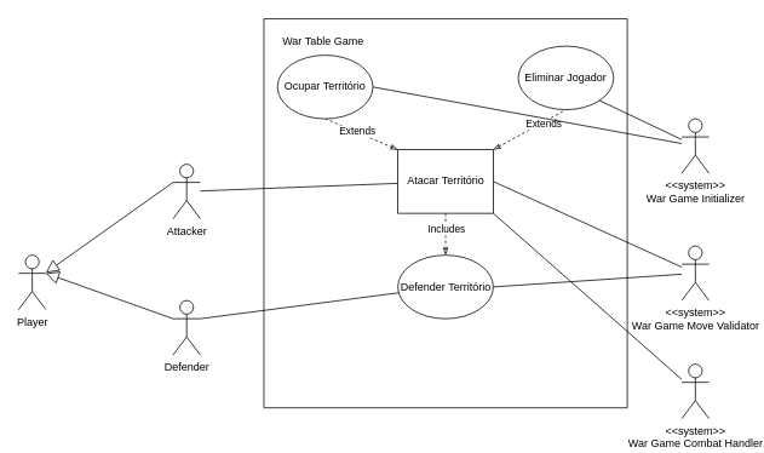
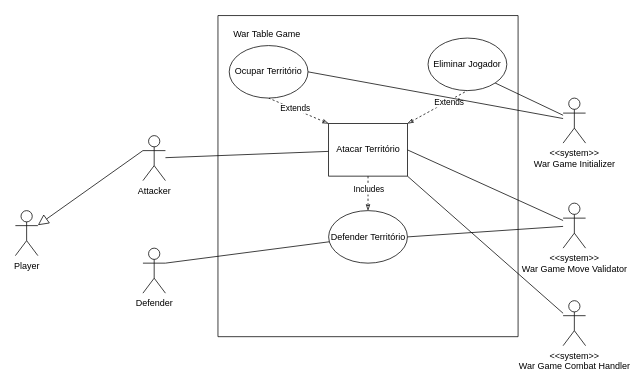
  <mxCell id="0" />
  <mxCell id="1" parent="0" />
  <mxCell id="2" value="" style="rounded=0;orthogonalLoop=1;jettySize=auto;html=1;exitX=0;exitY=0.333;exitDx=0;exitDy=0;exitPerimeter=0;endArrow=block;endFill=0;endSize=12;" parent="1" source="4" target="8" edge="1"><mxGeometry relative="1" as="geometry" /></mxCell>
  <mxCell id="3" style="rounded=0;orthogonalLoop=1;jettySize=auto;html=1;endArrow=none;endFill=0;" parent="1" source="4" target="16" edge="1"><mxGeometry relative="1" as="geometry" /></mxCell>
  <mxCell id="4" value="Attacker" style="shape=umlActor;verticalLabelPosition=bottom;verticalAlign=top;html=1;outlineConnect=0;" parent="1" vertex="1"><mxGeometry x="190" y="180" width="30" height="60" as="geometry" /></mxCell>
  <mxCell id="5" style="rounded=0;orthogonalLoop=1;jettySize=auto;html=1;entryX=1;entryY=0.5;entryDx=0;entryDy=0;endArrow=none;endFill=0;" parent="1" source="7" target="16" edge="1"><mxGeometry relative="1" as="geometry" /></mxCell>
  <mxCell id="6" style="rounded=0;orthogonalLoop=1;jettySize=auto;html=1;entryX=1;entryY=0.5;entryDx=0;entryDy=0;endArrow=none;endFill=0;" parent="1" source="7" target="20" edge="1"><mxGeometry relative="1" as="geometry" /></mxCell>
  <mxCell id="7" value="&lt;div&gt;&amp;lt;&amp;lt;system&amp;gt;&amp;gt;&lt;br&gt;&lt;/div&gt;&lt;div&gt;War Game Move Validator&lt;/div&gt;" style="shape=umlActor;verticalLabelPosition=bottom;verticalAlign=top;html=1;outlineConnect=0;" parent="1" vertex="1"><mxGeometry x="750" y="270" width="30" height="60" as="geometry" /></mxCell>
  <mxCell id="8" value="Player" style="shape=umlActor;verticalLabelPosition=bottom;verticalAlign=top;html=1;outlineConnect=0;" parent="1" vertex="1"><mxGeometry x="20" y="280" width="30" height="60" as="geometry" /></mxCell>
  <mxCell id="9" value="" style="swimlane;startSize=0;" parent="1" vertex="1"><mxGeometry x="290" y="20" width="400" height="428" as="geometry" /></mxCell>
  <mxCell id="10" style="rounded=0;orthogonalLoop=1;jettySize=auto;html=1;exitX=0;exitY=0;exitDx=0;exitDy=0;entryX=0.5;entryY=1;entryDx=0;entryDy=0;dashed=1;endArrow=none;endFill=0;startArrow=classicThin;startFill=0;" parent="9" source="16" target="17" edge="1"><mxGeometry relative="1" as="geometry" /></mxCell>
  <mxCell id="11" value="Extends" style="edgeLabel;html=1;align=center;verticalAlign=middle;resizable=0;points=[];" parent="10" vertex="1" connectable="0"><mxGeometry x="0.121" y="-1" relative="1" as="geometry"><mxPoint as="offset" /></mxGeometry></mxCell>
  <mxCell id="12" style="rounded=0;orthogonalLoop=1;jettySize=auto;html=1;exitX=1;exitY=0;exitDx=0;exitDy=0;endArrow=none;endFill=0;dashed=1;startArrow=classicThin;startFill=0;entryX=0.5;entryY=1;entryDx=0;entryDy=0;" parent="9" source="16" target="18" edge="1"><mxGeometry relative="1" as="geometry" /></mxCell>
  <mxCell id="13" value="Extends" style="edgeLabel;html=1;align=center;verticalAlign=middle;resizable=0;points=[];" parent="12" vertex="1" connectable="0"><mxGeometry x="-0.018" y="-2" relative="1" as="geometry"><mxPoint x="15" y="-9" as="offset" /></mxGeometry></mxCell>
  <mxCell id="14" style="edgeStyle=orthogonalEdgeStyle;rounded=0;orthogonalLoop=1;jettySize=auto;html=1;entryX=0.5;entryY=0;entryDx=0;entryDy=0;dashed=1;endArrow=classicThin;endFill=0;" parent="9" source="16" target="20" edge="1"><mxGeometry relative="1" as="geometry" /></mxCell>
  <mxCell id="15" value="&lt;div&gt;Includes&lt;/div&gt;" style="edgeLabel;html=1;align=center;verticalAlign=middle;resizable=0;points=[];" parent="14" vertex="1" connectable="0"><mxGeometry x="-0.253" relative="1" as="geometry"><mxPoint as="offset" /></mxGeometry></mxCell>
  <mxCell id="16" value="Atacar Território" style="whiteSpace=wrap;html=1;rounded=0;" parent="9" vertex="1"><mxGeometry x="147.5" y="144" width="105" height="70" as="geometry" /></mxCell>
  <mxCell id="17" value="Ocupar Território" style="ellipse;whiteSpace=wrap;html=1;" parent="9" vertex="1"><mxGeometry x="15" y="40" width="105" height="70" as="geometry" /></mxCell>
  <mxCell id="18" value="Eliminar Jogador" style="ellipse;whiteSpace=wrap;html=1;" parent="9" vertex="1"><mxGeometry x="280" y="30" width="105" height="70" as="geometry" /></mxCell>
  <mxCell id="19" value="War Table Game" style="text;html=1;align=center;verticalAlign=middle;resizable=0;points=[];autosize=1;strokeColor=none;fillColor=none;" parent="9" vertex="1"><mxGeometry x="10" y="10" width="110" height="30" as="geometry" /></mxCell>
  <mxCell id="20" value="Defender Território" style="ellipse;whiteSpace=wrap;html=1;" parent="9" vertex="1"><mxGeometry x="147.5" y="260" width="105" height="70" as="geometry" /></mxCell>
- <mxCell id="21" value="" style="rounded=0;orthogonalLoop=1;jettySize=auto;html=1;exitX=0;exitY=0.333;exitDx=0;exitDy=0;exitPerimeter=0;endArrow=block;endFill=0;entryX=1;entryY=0.333;entryDx=0;entryDy=0;entryPerimeter=0;endSize=12;" parent="1" source="23" target="8" edge="1"><mxGeometry relative="1" as="geometry"><mxPoint x="230" y="331" as="sourcePoint" /><mxPoint x="60" y="290" as="targetPoint" /></mxGeometry></mxCell>
  <mxCell id="22" style="rounded=0;orthogonalLoop=1;jettySize=auto;html=1;exitX=1;exitY=0.333;exitDx=0;exitDy=0;exitPerimeter=0;endArrow=none;endFill=0;" parent="1" source="23" target="20" edge="1"><mxGeometry relative="1" as="geometry" /></mxCell>
  <mxCell id="23" value="Defender" style="shape=umlActor;verticalLabelPosition=bottom;verticalAlign=top;html=1;outlineConnect=0;" parent="1" vertex="1"><mxGeometry x="190" y="330" width="30" height="60" as="geometry" /></mxCell>
  <mxCell id="24" style="rounded=0;orthogonalLoop=1;jettySize=auto;html=1;entryX=1;entryY=0.5;entryDx=0;entryDy=0;endArrow=none;endFill=0;" edge="1" parent="1" source="26" target="17"><mxGeometry relative="1" as="geometry" /></mxCell>
  <mxCell id="25" style="rounded=0;orthogonalLoop=1;jettySize=auto;html=1;entryX=1;entryY=1;entryDx=0;entryDy=0;endArrow=none;endFill=0;" edge="1" parent="1" source="26" target="18"><mxGeometry relative="1" as="geometry" /></mxCell>
  <mxCell id="26" value="&lt;div&gt;&amp;lt;&amp;lt;system&amp;gt;&amp;gt;&lt;br&gt;&lt;/div&gt;&lt;div&gt;War Game Initializer&lt;/div&gt;" style="shape=umlActor;verticalLabelPosition=bottom;verticalAlign=top;html=1;outlineConnect=0;" vertex="1" parent="1"><mxGeometry x="750" y="130" width="30" height="60" as="geometry" /></mxCell>
  <mxCell id="27" style="rounded=0;orthogonalLoop=1;jettySize=auto;html=1;entryX=1;entryY=1;entryDx=0;entryDy=0;endArrow=none;endFill=0;" edge="1" parent="1" source="28" target="16"><mxGeometry relative="1" as="geometry" /></mxCell>
  <mxCell id="28" value="&lt;div&gt;&amp;lt;&amp;lt;system&amp;gt;&amp;gt;&lt;br&gt;&lt;/div&gt;&lt;div&gt;War Game Combat Handler&lt;br&gt;&lt;/div&gt;" style="shape=umlActor;verticalLabelPosition=bottom;verticalAlign=top;html=1;outlineConnect=0;" vertex="1" parent="1"><mxGeometry x="750" y="400" width="30" height="60" as="geometry" /></mxCell>
